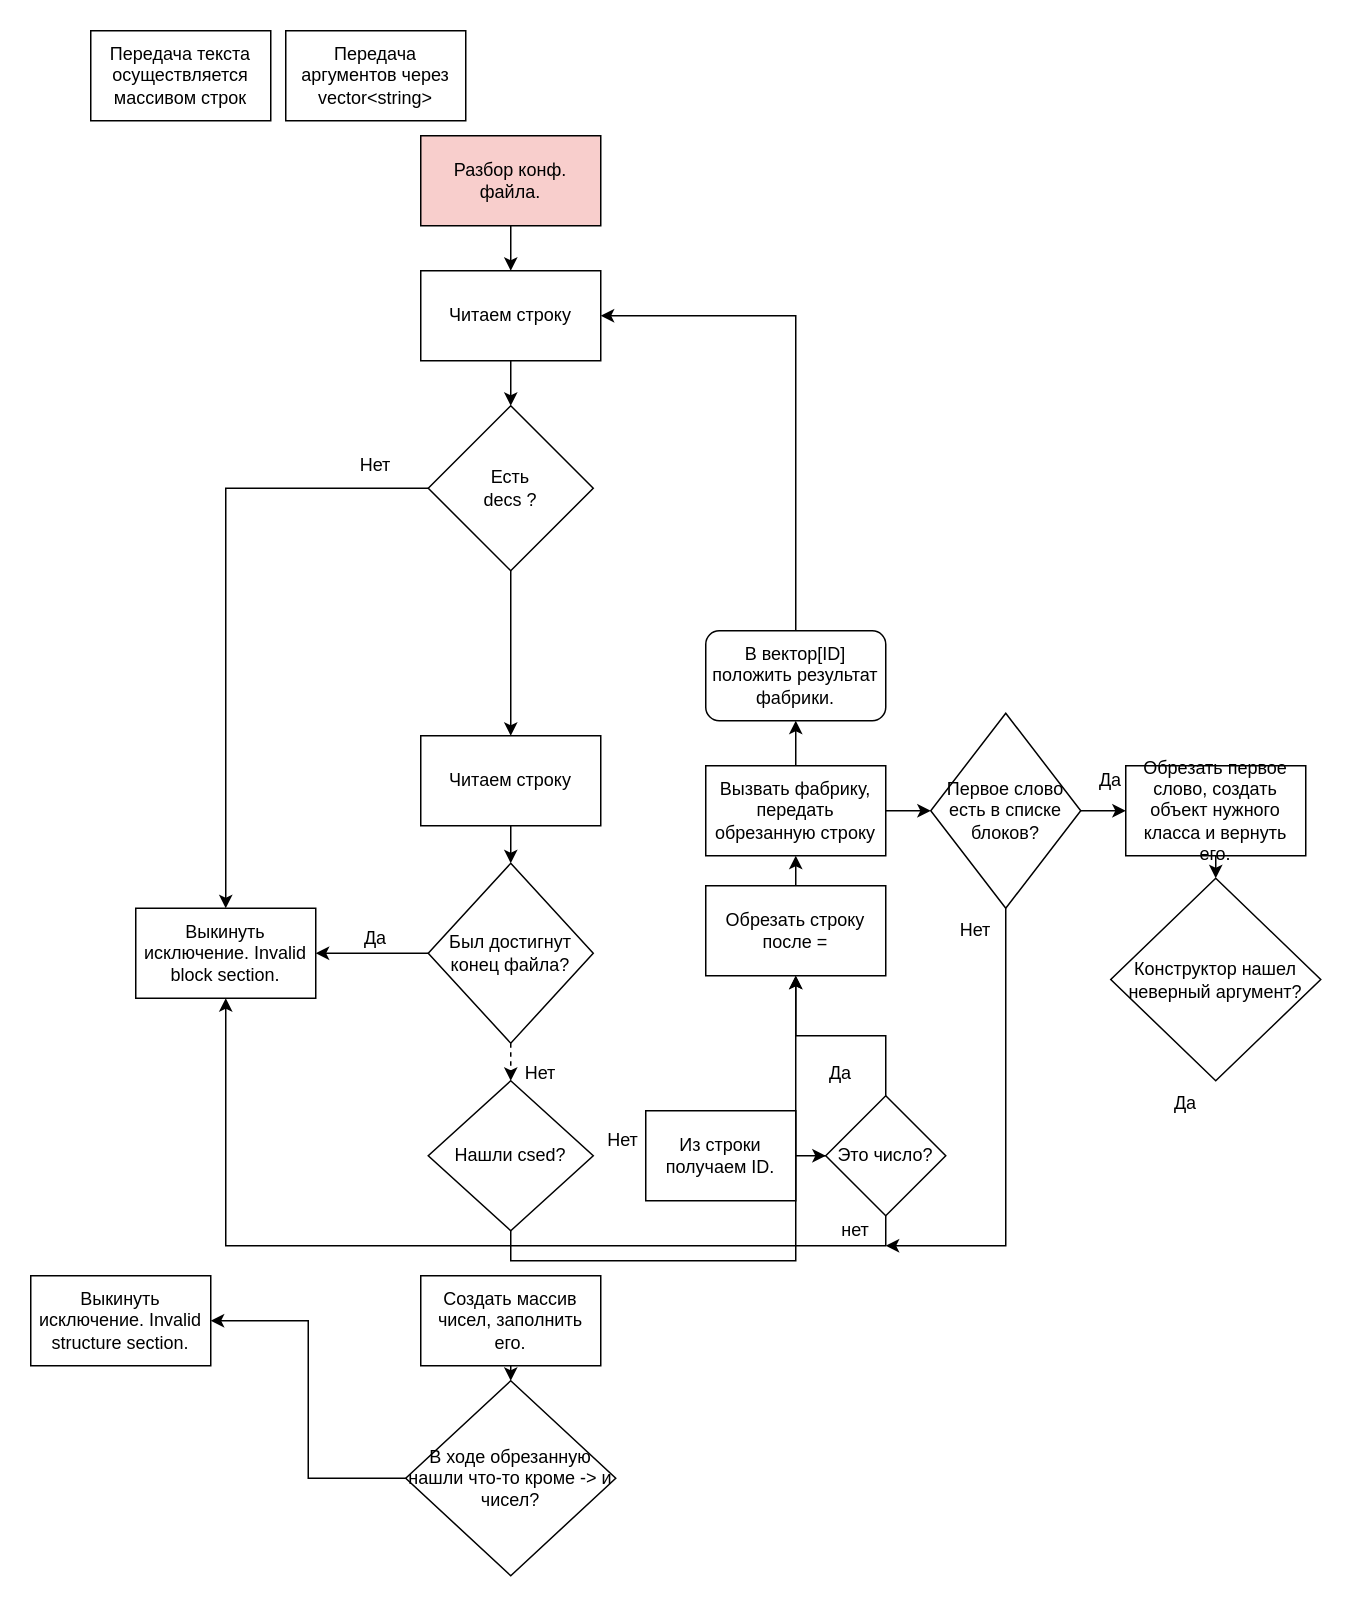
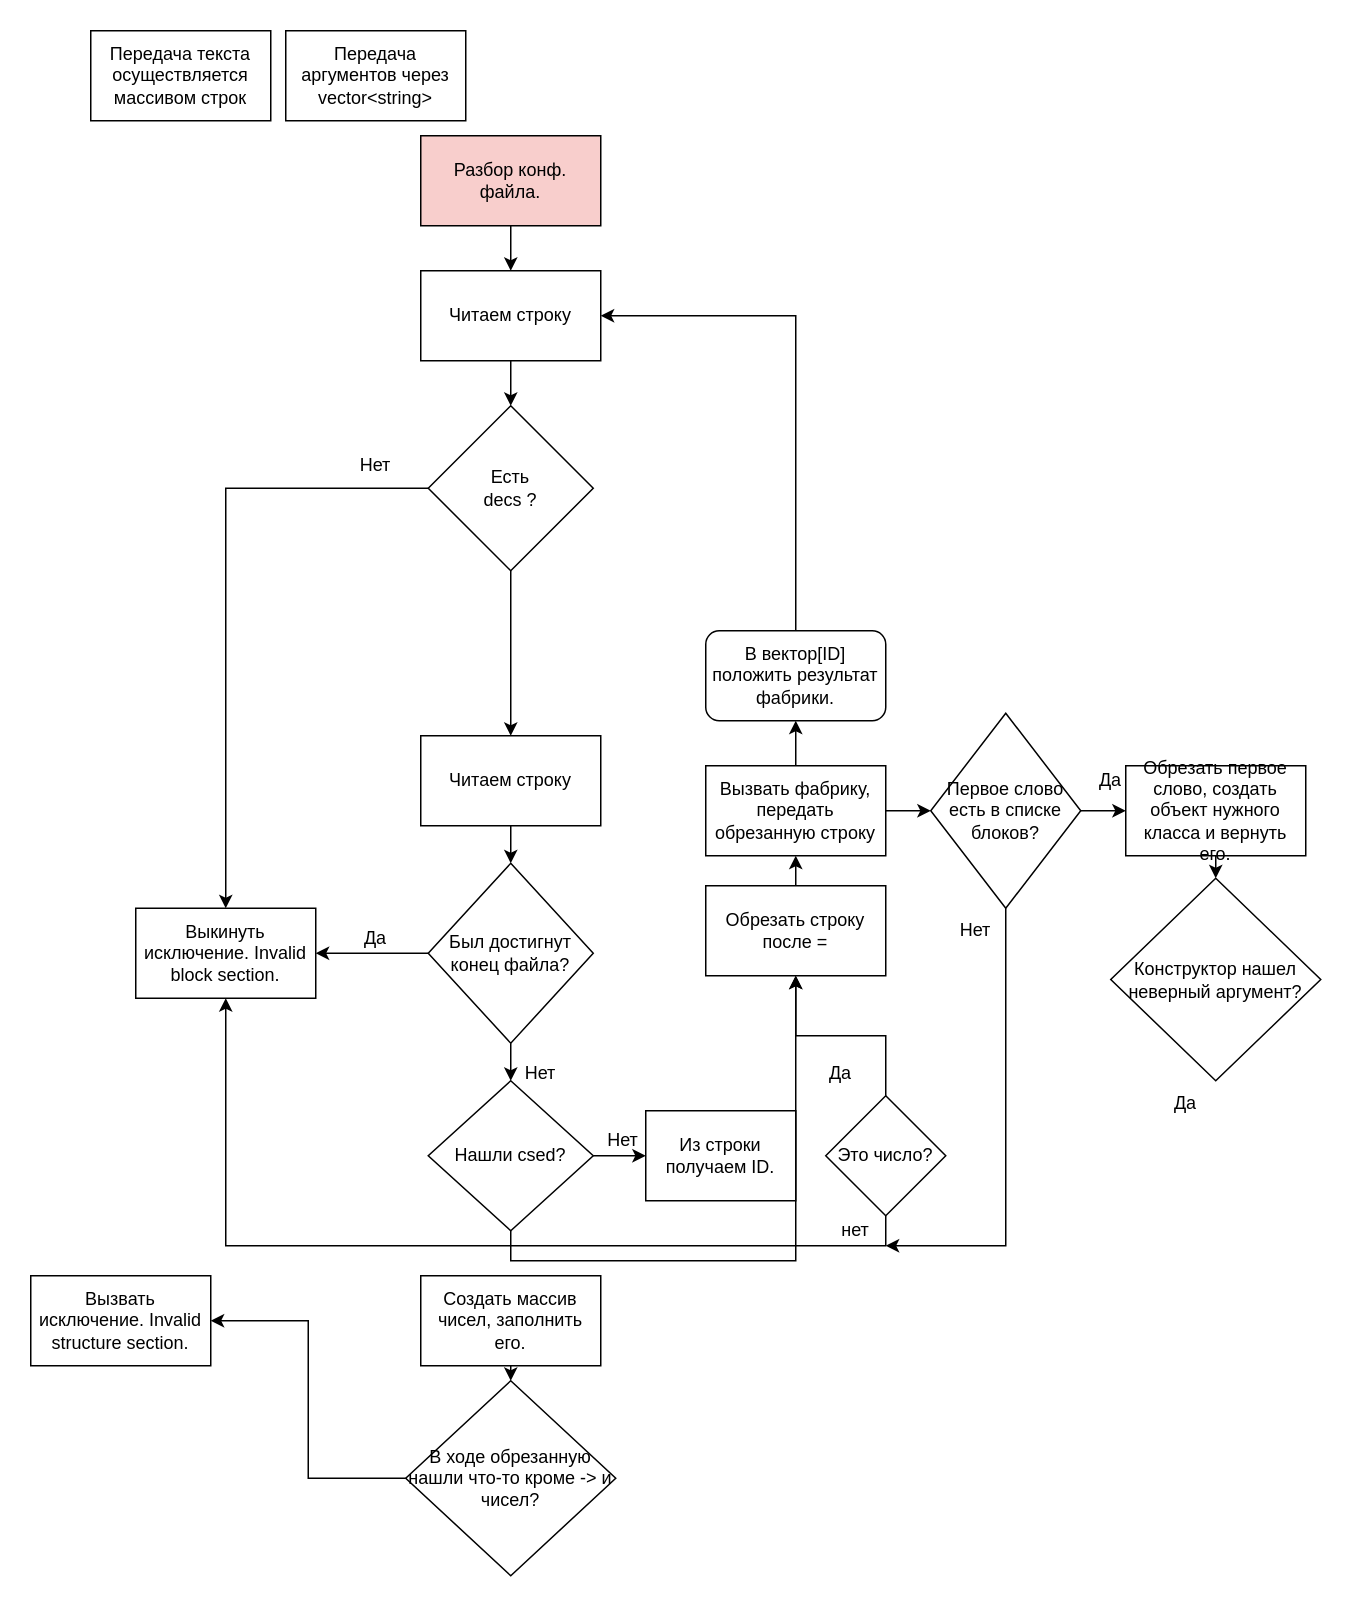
  <mxCell id="0" />
  <mxCell id="1" parent="0" />
  <mxCell id="2" style="edgeStyle=orthogonalEdgeStyle;rounded=0;orthogonalLoop=1;jettySize=auto;html=1;exitX=0.5;exitY=1;exitDx=0;exitDy=0;entryX=0.5;entryY=0;entryDx=0;entryDy=0;" parent="1" source="3" target="12" edge="1"><mxGeometry relative="1" as="geometry" /></mxCell>
  <mxCell id="3" value="Разбор конф. файла." style="rounded=0;whiteSpace=wrap;html=1;fillColor=#f8cecc;" parent="1" vertex="1"><mxGeometry x="280" y="90" width="120" height="60" as="geometry" /></mxCell>
  <mxCell id="4" style="edgeStyle=orthogonalEdgeStyle;rounded=0;orthogonalLoop=1;jettySize=auto;html=1;exitX=0;exitY=0.5;exitDx=0;exitDy=0;entryX=0.5;entryY=0;entryDx=0;entryDy=0;" parent="1" source="6" target="15" edge="1"><mxGeometry relative="1" as="geometry"><mxPoint x="200" y="325" as="targetPoint" /></mxGeometry></mxCell>
  <mxCell id="5" style="edgeStyle=orthogonalEdgeStyle;rounded=0;orthogonalLoop=1;jettySize=auto;html=1;exitX=0.5;exitY=1;exitDx=0;exitDy=0;" parent="1" source="6" target="14" edge="1"><mxGeometry relative="1" as="geometry" /></mxCell>
  <mxCell id="6" value="&lt;div&gt;Есть&lt;/div&gt;&lt;div&gt;decs ?&lt;br&gt;&lt;/div&gt;" style="rhombus;whiteSpace=wrap;html=1;" parent="1" vertex="1"><mxGeometry x="285" y="270" width="110" height="110" as="geometry" /></mxCell>
  <mxCell id="7" value="Нет" style="text;html=1;strokeColor=none;fillColor=none;align=center;verticalAlign=middle;whiteSpace=wrap;rounded=0;" parent="1" vertex="1"><mxGeometry x="230" y="300" width="40" height="20" as="geometry" /></mxCell>
  <mxCell id="8" value="Передача текста осуществляется массивом строк" style="rounded=0;whiteSpace=wrap;html=1;" parent="1" vertex="1"><mxGeometry x="60" y="20" width="120" height="60" as="geometry" /></mxCell>
  <mxCell id="9" style="edgeStyle=orthogonalEdgeStyle;rounded=0;orthogonalLoop=1;jettySize=auto;html=1;exitX=0;exitY=0.5;exitDx=0;exitDy=0;entryX=1;entryY=0.5;entryDx=0;entryDy=0;" parent="1" source="10" target="15" edge="1"><mxGeometry relative="1" as="geometry" /></mxCell>
  <mxCell id="10" value="Был достигнут конец файла?" style="rhombus;whiteSpace=wrap;html=1;" parent="1" vertex="1"><mxGeometry x="285" y="575" width="110" height="120" as="geometry" /></mxCell>
  <mxCell id="11" style="edgeStyle=orthogonalEdgeStyle;rounded=0;orthogonalLoop=1;jettySize=auto;html=1;exitX=0.5;exitY=1;exitDx=0;exitDy=0;entryX=0.5;entryY=0;entryDx=0;entryDy=0;" parent="1" source="12" target="6" edge="1"><mxGeometry relative="1" as="geometry" /></mxCell>
  <mxCell id="12" value="Читаем строку" style="rounded=0;whiteSpace=wrap;html=1;" parent="1" vertex="1"><mxGeometry x="280" y="180" width="120" height="60" as="geometry" /></mxCell>
  <mxCell id="13" style="edgeStyle=orthogonalEdgeStyle;rounded=0;orthogonalLoop=1;jettySize=auto;html=1;exitX=0.5;exitY=1;exitDx=0;exitDy=0;" parent="1" source="14" target="10" edge="1"><mxGeometry relative="1" as="geometry" /></mxCell>
  <mxCell id="14" value="Читаем строку" style="rounded=0;whiteSpace=wrap;html=1;" parent="1" vertex="1"><mxGeometry x="280" y="490" width="120" height="60" as="geometry" /></mxCell>
  <mxCell id="15" value="Выкинуть исключение. Invalid block section." style="rounded=0;whiteSpace=wrap;html=1;" parent="1" vertex="1"><mxGeometry x="90" y="605" width="120" height="60" as="geometry" /></mxCell>
  <mxCell id="16" value="Да" style="text;html=1;strokeColor=none;fillColor=none;align=center;verticalAlign=middle;whiteSpace=wrap;rounded=0;" parent="1" vertex="1"><mxGeometry x="230" y="615" width="40" height="20" as="geometry" /></mxCell>
- <mxCell id="17" value="" style="endArrow=classic;html=1;exitX=0.5;exitY=1;exitDx=0;exitDy=0;entryX=0.5;entryY=0;entryDx=0;entryDy=0;dashed=1;" parent="1" source="10" target="21" edge="1"><mxGeometry width="50" height="50" relative="1" as="geometry"><mxPoint x="310" y="765" as="sourcePoint" /><mxPoint x="340" y="745" as="targetPoint" /></mxGeometry></mxCell>
+ <mxCell id="17" value="" style="endArrow=classic;html=1;exitX=0.5;exitY=1;exitDx=0;exitDy=0;entryX=0.5;entryY=0;entryDx=0;entryDy=0;" parent="1" source="10" target="21" edge="1"><mxGeometry width="50" height="50" relative="1" as="geometry"><mxPoint x="310" y="765" as="sourcePoint" /><mxPoint x="340" y="745" as="targetPoint" /></mxGeometry></mxCell>
  <mxCell id="18" value="Нет" style="text;html=1;strokeColor=none;fillColor=none;align=center;verticalAlign=middle;whiteSpace=wrap;rounded=0;" parent="1" vertex="1"><mxGeometry x="340" y="705" width="40" height="20" as="geometry" /></mxCell>
+ <mxCell id="19" style="edgeStyle=orthogonalEdgeStyle;rounded=0;orthogonalLoop=1;jettySize=auto;html=1;exitX=1;exitY=0.5;exitDx=0;exitDy=0;entryX=0;entryY=0.5;entryDx=0;entryDy=0;" parent="1" source="21" target="25" edge="1"><mxGeometry relative="1" as="geometry"><mxPoint x="450" y="770" as="targetPoint" /></mxGeometry></mxCell>
  <mxCell id="20" style="edgeStyle=orthogonalEdgeStyle;rounded=0;orthogonalLoop=1;jettySize=auto;html=1;exitX=0.5;exitY=1;exitDx=0;exitDy=0;" parent="1" source="21" target="31" edge="1"><mxGeometry relative="1" as="geometry" /></mxCell>
  <mxCell id="21" value="Нашли csed?" style="rhombus;whiteSpace=wrap;html=1;" parent="1" vertex="1"><mxGeometry x="285" y="720" width="110" height="100" as="geometry" /></mxCell>
  <mxCell id="22" value="Нет" style="text;html=1;strokeColor=none;fillColor=none;align=center;verticalAlign=middle;whiteSpace=wrap;rounded=0;" parent="1" vertex="1"><mxGeometry x="395" y="750" width="40" height="20" as="geometry" /></mxCell>
  <mxCell id="23" value="Передача аргументов через vector&amp;lt;string&amp;gt;" style="rounded=0;whiteSpace=wrap;html=1;" parent="1" vertex="1"><mxGeometry x="190" y="20" width="120" height="60" as="geometry" /></mxCell>
- <mxCell id="24" style="edgeStyle=orthogonalEdgeStyle;rounded=0;orthogonalLoop=1;jettySize=auto;html=1;exitX=1;exitY=0.5;exitDx=0;exitDy=0;" parent="1" source="25" target="28" edge="1"><mxGeometry relative="1" as="geometry" /></mxCell>
  <mxCell id="25" value="Из строки получаем ID." style="rounded=0;whiteSpace=wrap;html=1;" parent="1" vertex="1"><mxGeometry x="430" y="740" width="100" height="60" as="geometry" /></mxCell>
  <mxCell id="26" style="edgeStyle=orthogonalEdgeStyle;rounded=0;orthogonalLoop=1;jettySize=auto;html=1;exitX=0.5;exitY=1;exitDx=0;exitDy=0;entryX=0.5;entryY=1;entryDx=0;entryDy=0;" parent="1" source="28" target="15" edge="1"><mxGeometry relative="1" as="geometry" /></mxCell>
  <mxCell id="27" style="edgeStyle=orthogonalEdgeStyle;rounded=0;orthogonalLoop=1;jettySize=auto;html=1;exitX=0.5;exitY=0;exitDx=0;exitDy=0;entryX=0.5;entryY=1;entryDx=0;entryDy=0;" parent="1" source="28" target="31" edge="1"><mxGeometry relative="1" as="geometry" /></mxCell>
  <mxCell id="28" value="Это число?" style="rhombus;whiteSpace=wrap;html=1;" parent="1" vertex="1"><mxGeometry x="550" y="730" width="80" height="80" as="geometry" /></mxCell>
  <mxCell id="29" value="нет" style="text;html=1;strokeColor=none;fillColor=none;align=center;verticalAlign=middle;whiteSpace=wrap;rounded=0;" parent="1" vertex="1"><mxGeometry x="550" y="810" width="40" height="20" as="geometry" /></mxCell>
  <mxCell id="30" style="edgeStyle=orthogonalEdgeStyle;rounded=0;orthogonalLoop=1;jettySize=auto;html=1;exitX=0.5;exitY=0;exitDx=0;exitDy=0;entryX=0.5;entryY=1;entryDx=0;entryDy=0;" parent="1" source="31" target="34" edge="1"><mxGeometry relative="1" as="geometry" /></mxCell>
  <mxCell id="31" value="Обрезать строку после =" style="rounded=0;whiteSpace=wrap;html=1;" parent="1" vertex="1"><mxGeometry x="470" y="590" width="120" height="60" as="geometry" /></mxCell>
  <mxCell id="32" style="edgeStyle=orthogonalEdgeStyle;rounded=0;orthogonalLoop=1;jettySize=auto;html=1;exitX=0.5;exitY=0;exitDx=0;exitDy=0;entryX=0.5;entryY=1;entryDx=0;entryDy=0;" parent="1" source="34" target="36" edge="1"><mxGeometry relative="1" as="geometry" /></mxCell>
  <mxCell id="33" style="edgeStyle=orthogonalEdgeStyle;rounded=0;orthogonalLoop=1;jettySize=auto;html=1;exitX=1;exitY=0.5;exitDx=0;exitDy=0;entryX=0;entryY=0.5;entryDx=0;entryDy=0;" parent="1" source="34" target="40" edge="1"><mxGeometry relative="1" as="geometry" /></mxCell>
  <mxCell id="34" value="Вызвать фабрику, передать обрезанную строку" style="rounded=0;whiteSpace=wrap;html=1;" parent="1" vertex="1"><mxGeometry x="470" y="510" width="120" height="60" as="geometry" /></mxCell>
  <mxCell id="35" style="edgeStyle=orthogonalEdgeStyle;rounded=0;orthogonalLoop=1;jettySize=auto;html=1;exitX=0.5;exitY=0;exitDx=0;exitDy=0;entryX=1;entryY=0.5;entryDx=0;entryDy=0;" parent="1" source="36" target="12" edge="1"><mxGeometry relative="1" as="geometry" /></mxCell>
  <mxCell id="36" value="В вектор[ID] положить результат фабрики." style="whiteSpace=wrap;html=1;rounded=1;" parent="1" vertex="1"><mxGeometry x="470" y="420" width="120" height="60" as="geometry" /></mxCell>
  <mxCell id="37" value="Да" style="text;html=1;strokeColor=none;fillColor=none;align=center;verticalAlign=middle;whiteSpace=wrap;rounded=0;" parent="1" vertex="1"><mxGeometry x="540" y="705" width="40" height="20" as="geometry" /></mxCell>
  <mxCell id="38" style="edgeStyle=orthogonalEdgeStyle;rounded=0;orthogonalLoop=1;jettySize=auto;html=1;exitX=0.5;exitY=1;exitDx=0;exitDy=0;entryX=1;entryY=1;entryDx=0;entryDy=0;" parent="1" source="40" target="29" edge="1"><mxGeometry relative="1" as="geometry"><Array as="points"><mxPoint x="670" y="830" /></Array></mxGeometry></mxCell>
  <mxCell id="39" style="edgeStyle=orthogonalEdgeStyle;rounded=0;orthogonalLoop=1;jettySize=auto;html=1;exitX=1;exitY=0.5;exitDx=0;exitDy=0;entryX=0;entryY=0.5;entryDx=0;entryDy=0;" parent="1" source="40" target="43" edge="1"><mxGeometry relative="1" as="geometry" /></mxCell>
  <mxCell id="40" value="Первое слово есть в списке блоков?" style="rhombus;whiteSpace=wrap;html=1;" parent="1" vertex="1"><mxGeometry x="620" y="475" width="100" height="130" as="geometry" /></mxCell>
  <mxCell id="41" value="Нет" style="text;html=1;strokeColor=none;fillColor=none;align=center;verticalAlign=middle;whiteSpace=wrap;rounded=0;" parent="1" vertex="1"><mxGeometry x="630" y="610" width="40" height="20" as="geometry" /></mxCell>
  <mxCell id="42" style="edgeStyle=orthogonalEdgeStyle;rounded=0;orthogonalLoop=1;jettySize=auto;html=1;exitX=0.5;exitY=1;exitDx=0;exitDy=0;entryX=0.5;entryY=0;entryDx=0;entryDy=0;" parent="1" source="43" target="47" edge="1"><mxGeometry relative="1" as="geometry" /></mxCell>
  <mxCell id="43" value="Обрезать первое слово, создать объект нужного класса и вернуть его." style="rounded=0;whiteSpace=wrap;html=1;" parent="1" vertex="1"><mxGeometry x="750" y="510" width="120" height="60" as="geometry" /></mxCell>
  <mxCell id="44" value="Да" style="text;html=1;strokeColor=none;fillColor=none;align=center;verticalAlign=middle;whiteSpace=wrap;rounded=0;" parent="1" vertex="1"><mxGeometry x="720" y="510" width="40" height="20" as="geometry" /></mxCell>
  <mxCell id="45" style="edgeStyle=orthogonalEdgeStyle;rounded=0;orthogonalLoop=1;jettySize=auto;html=1;exitX=0.5;exitY=1;exitDx=0;exitDy=0;entryX=0.5;entryY=0;entryDx=0;entryDy=0;" parent="1" source="46" target="51" edge="1"><mxGeometry relative="1" as="geometry" /></mxCell>
  <mxCell id="46" value="Создать массив чисел, заполнить его." style="rounded=0;whiteSpace=wrap;html=1;" parent="1" vertex="1"><mxGeometry x="280" y="850" width="120" height="60" as="geometry" /></mxCell>
  <mxCell id="47" value="Конструктор нашел неверный аргумент?" style="rhombus;whiteSpace=wrap;html=1;" parent="1" vertex="1"><mxGeometry x="740" y="585" width="140" height="135" as="geometry" /></mxCell>
  <mxCell id="48" value="Да" style="text;html=1;strokeColor=none;fillColor=none;align=center;verticalAlign=middle;whiteSpace=wrap;rounded=0;" parent="1" vertex="1"><mxGeometry x="770" y="725" width="40" height="20" as="geometry" /></mxCell>
- <mxCell id="49" value="Выкинуть исключение. Invalid structure section." style="rounded=0;whiteSpace=wrap;html=1;" parent="1" vertex="1"><mxGeometry x="20" y="850" width="120" height="60" as="geometry" /></mxCell>
+ <mxCell id="49" value="Вызвать исключение. Invalid structure section." style="rounded=0;whiteSpace=wrap;html=1;" parent="1" vertex="1"><mxGeometry x="20" y="850" width="120" height="60" as="geometry" /></mxCell>
  <mxCell id="50" style="edgeStyle=orthogonalEdgeStyle;rounded=0;orthogonalLoop=1;jettySize=auto;html=1;exitX=0;exitY=0.5;exitDx=0;exitDy=0;entryX=1;entryY=0.5;entryDx=0;entryDy=0;" parent="1" source="51" target="49" edge="1"><mxGeometry relative="1" as="geometry" /></mxCell>
  <mxCell id="51" value="В ходе обрезанную нашли что-то кроме -&amp;gt; и чисел?" style="rhombus;whiteSpace=wrap;html=1;" parent="1" vertex="1"><mxGeometry x="270" y="920" width="140" height="130" as="geometry" /></mxCell>
